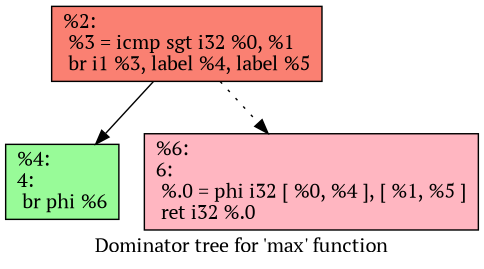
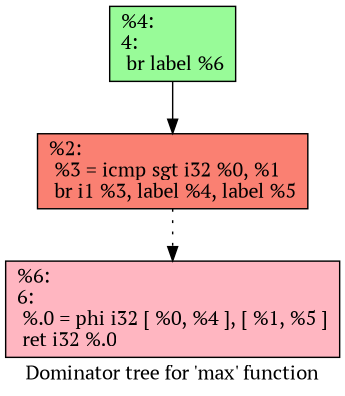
  digraph {
    fontname="PT Serif"
    label="Dominator tree for 'max' function"
    node [fontname="PT Serif" shape=record style=filled]
    edge [fontname="PT Serif"]
    n1 [fillcolor=salmon label="{%2:\l  %3 = icmp sgt i32 %0, %1\l  br i1 %3, label %4, label %5\l}"]
-   n2 [fillcolor=palegreen label="{%4:\l4:                                                \l  br phi %6\l}"]
+   n2 [fillcolor=palegreen label="{%4:\l4:                                                \l  br label %6\l}"]
    n3 [fillcolor=lightpink label="{%6:\l6:                                                \l  %.0 = phi i32 [ %0, %4 ], [ %1, %5 ]\l  ret i32 %.0\l}"]
-   n1 -> n2 [style=solid]
+   n2 -> n1 [style=solid]
    n1 -> n3 [style=dotted]
  }
